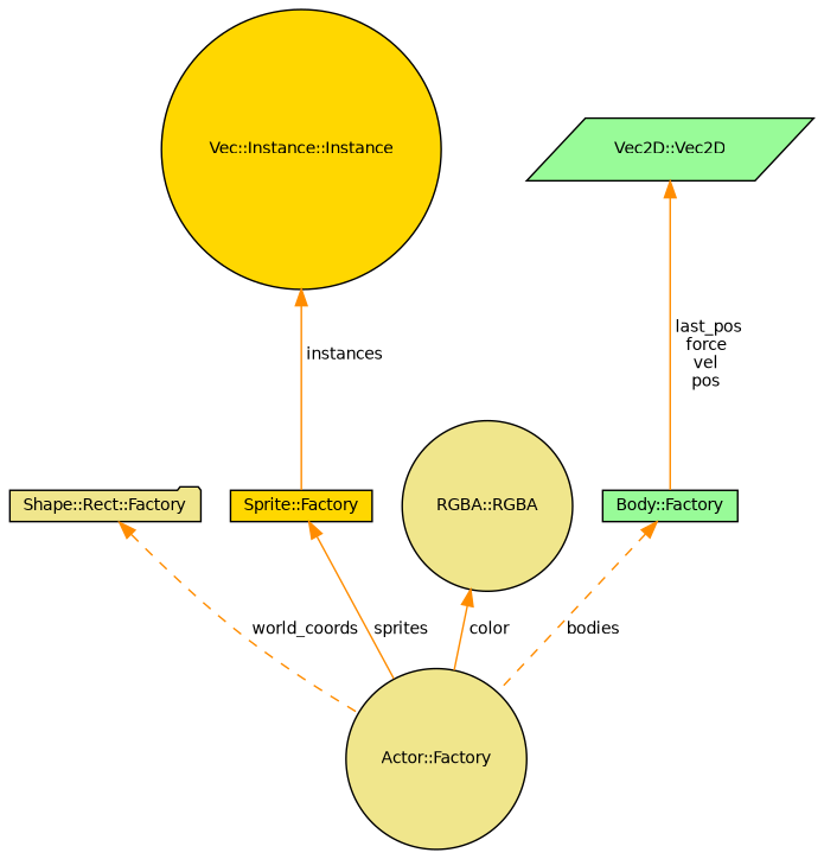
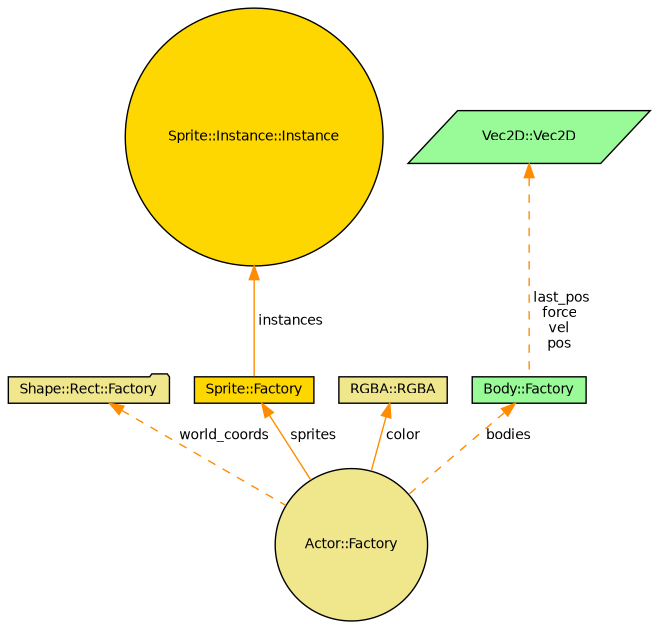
  digraph {
    node [color=black fillcolor=khaki fontname=Helvetica fontsize=10 shape=circle style=filled]
    edge [color=darkorange dir=back fontname=Helvetica fontsize=10 labelfontname=Helvetica labelfontsize=10 style=solid]
    n1 [fontcolor=black height=0.2 label="Actor::Factory" width=0.4]
    n2 [height=0.2 label="Shape::Rect::Factory" shape=folder width=0.4]
    n3 [fillcolor=gold height=0.2 label="Sprite::Factory" shape=box width=0.4]
-   n4 [fillcolor=gold height=0.2 label="Vec::Instance::Instance" width=0.4]
-   n5 [height=0.2 label="RGBA::RGBA" width=0.4]
+   n4 [fillcolor=gold height=0.2 label="Sprite::Instance::Instance" width=0.4]
+   n5 [height=0.2 label="RGBA::RGBA" shape=box width=0.4]
    n6 [fillcolor=palegreen height=0.2 label="Body::Factory" shape=box width=0.4]
    n7 [fillcolor=palegreen height=0.2 label="Vec2D::Vec2D" shape=parallelogram width=0.4]
    n2 -> n1 [label=" world_coords" style=dashed]
    n3 -> n1 [label=" sprites"]
    n4 -> n3 [label=" instances"]
    n5 -> n1 [label=" color"]
    n6 -> n1 [label=" bodies" style=dashed]
-   n7 -> n6 [label=" last_pos\nforce\nvel\npos"]
+   n7 -> n6 [label=" last_pos\nforce\nvel\npos" style=dashed]
  }
